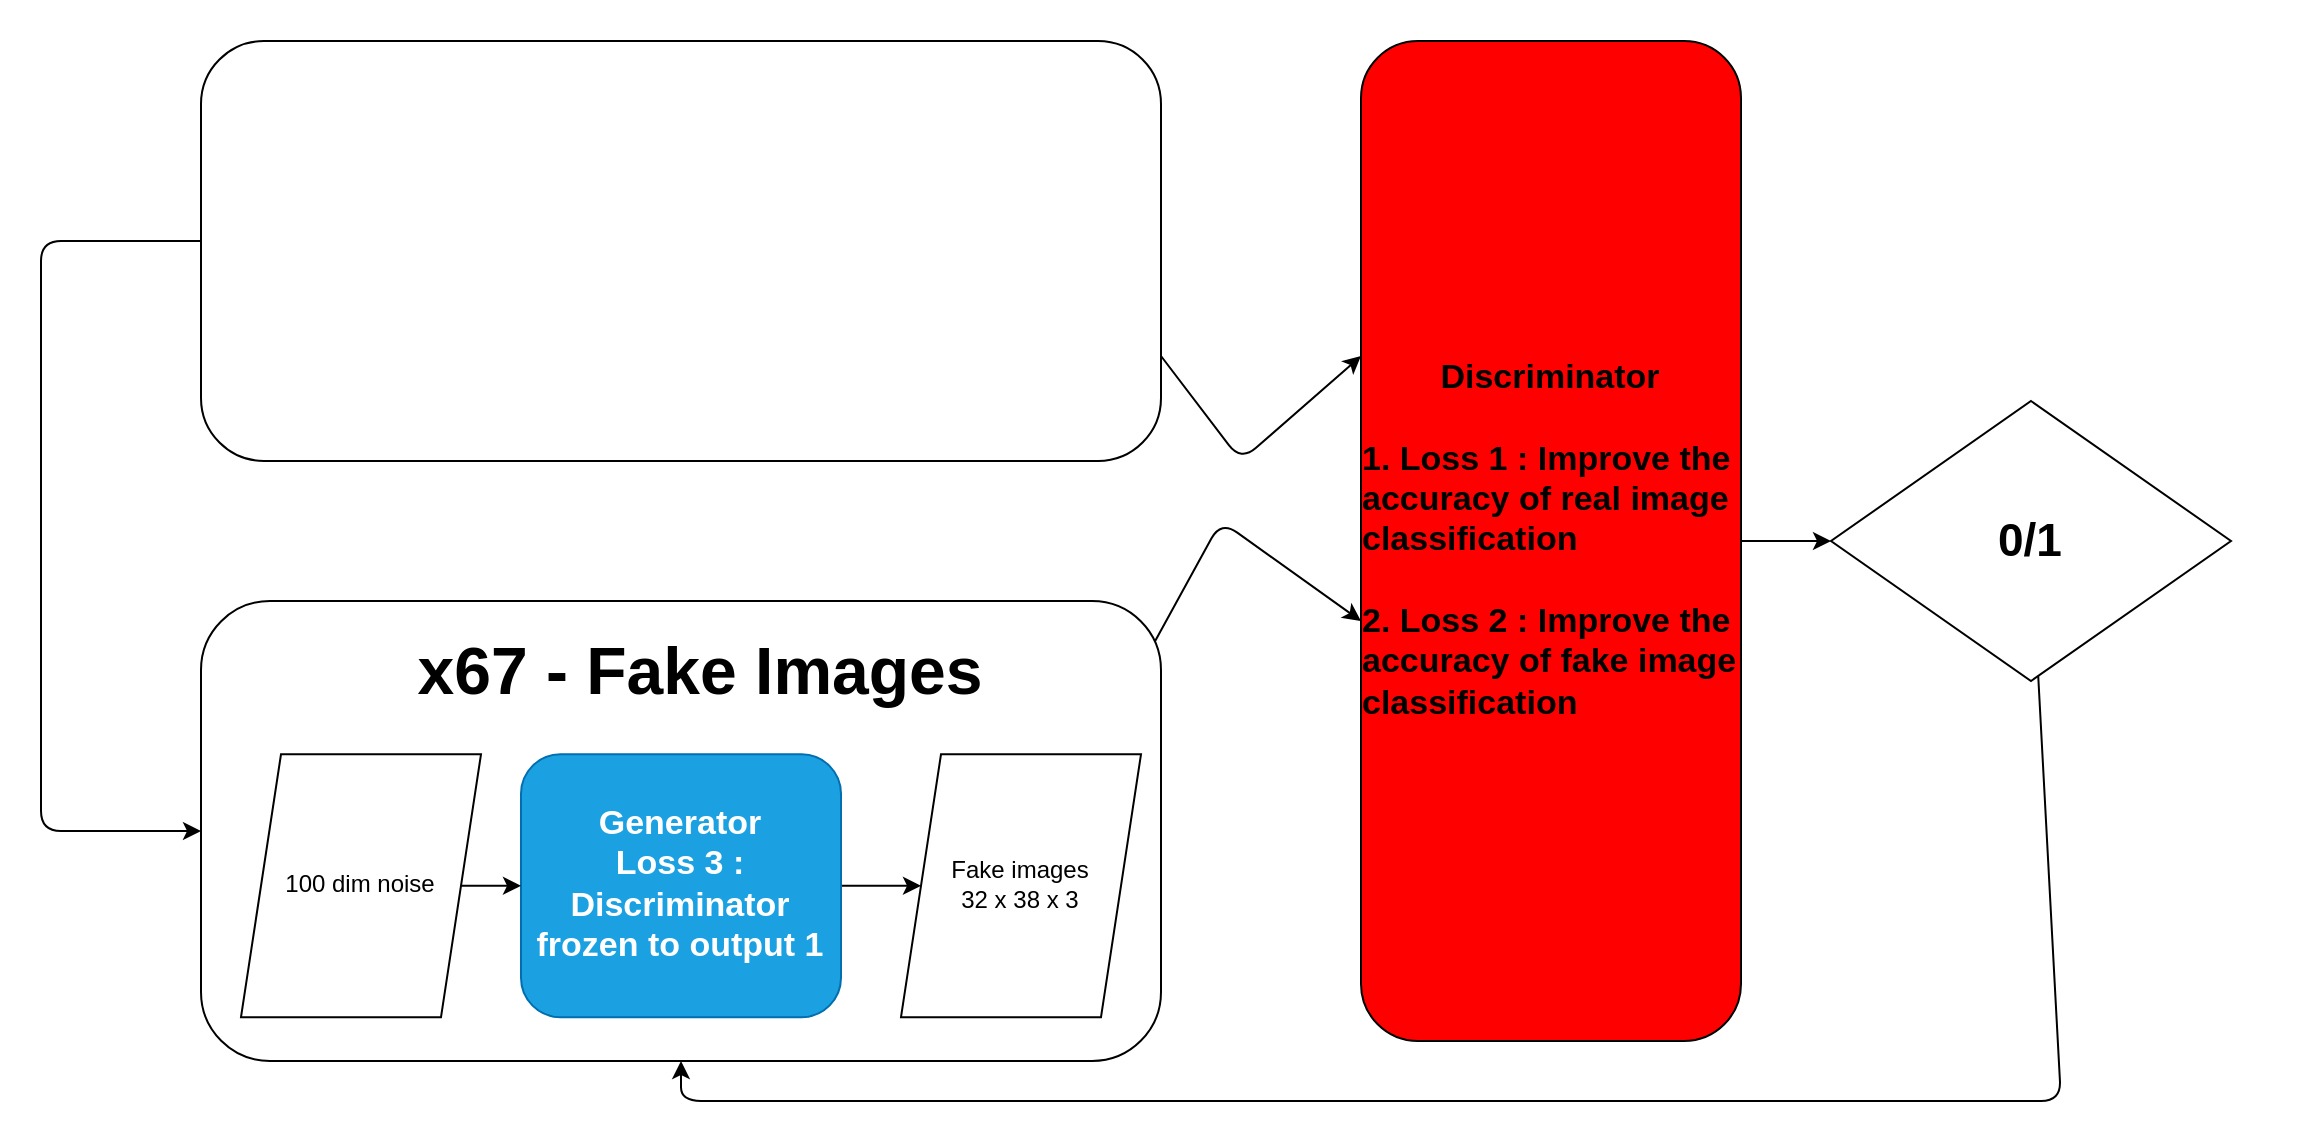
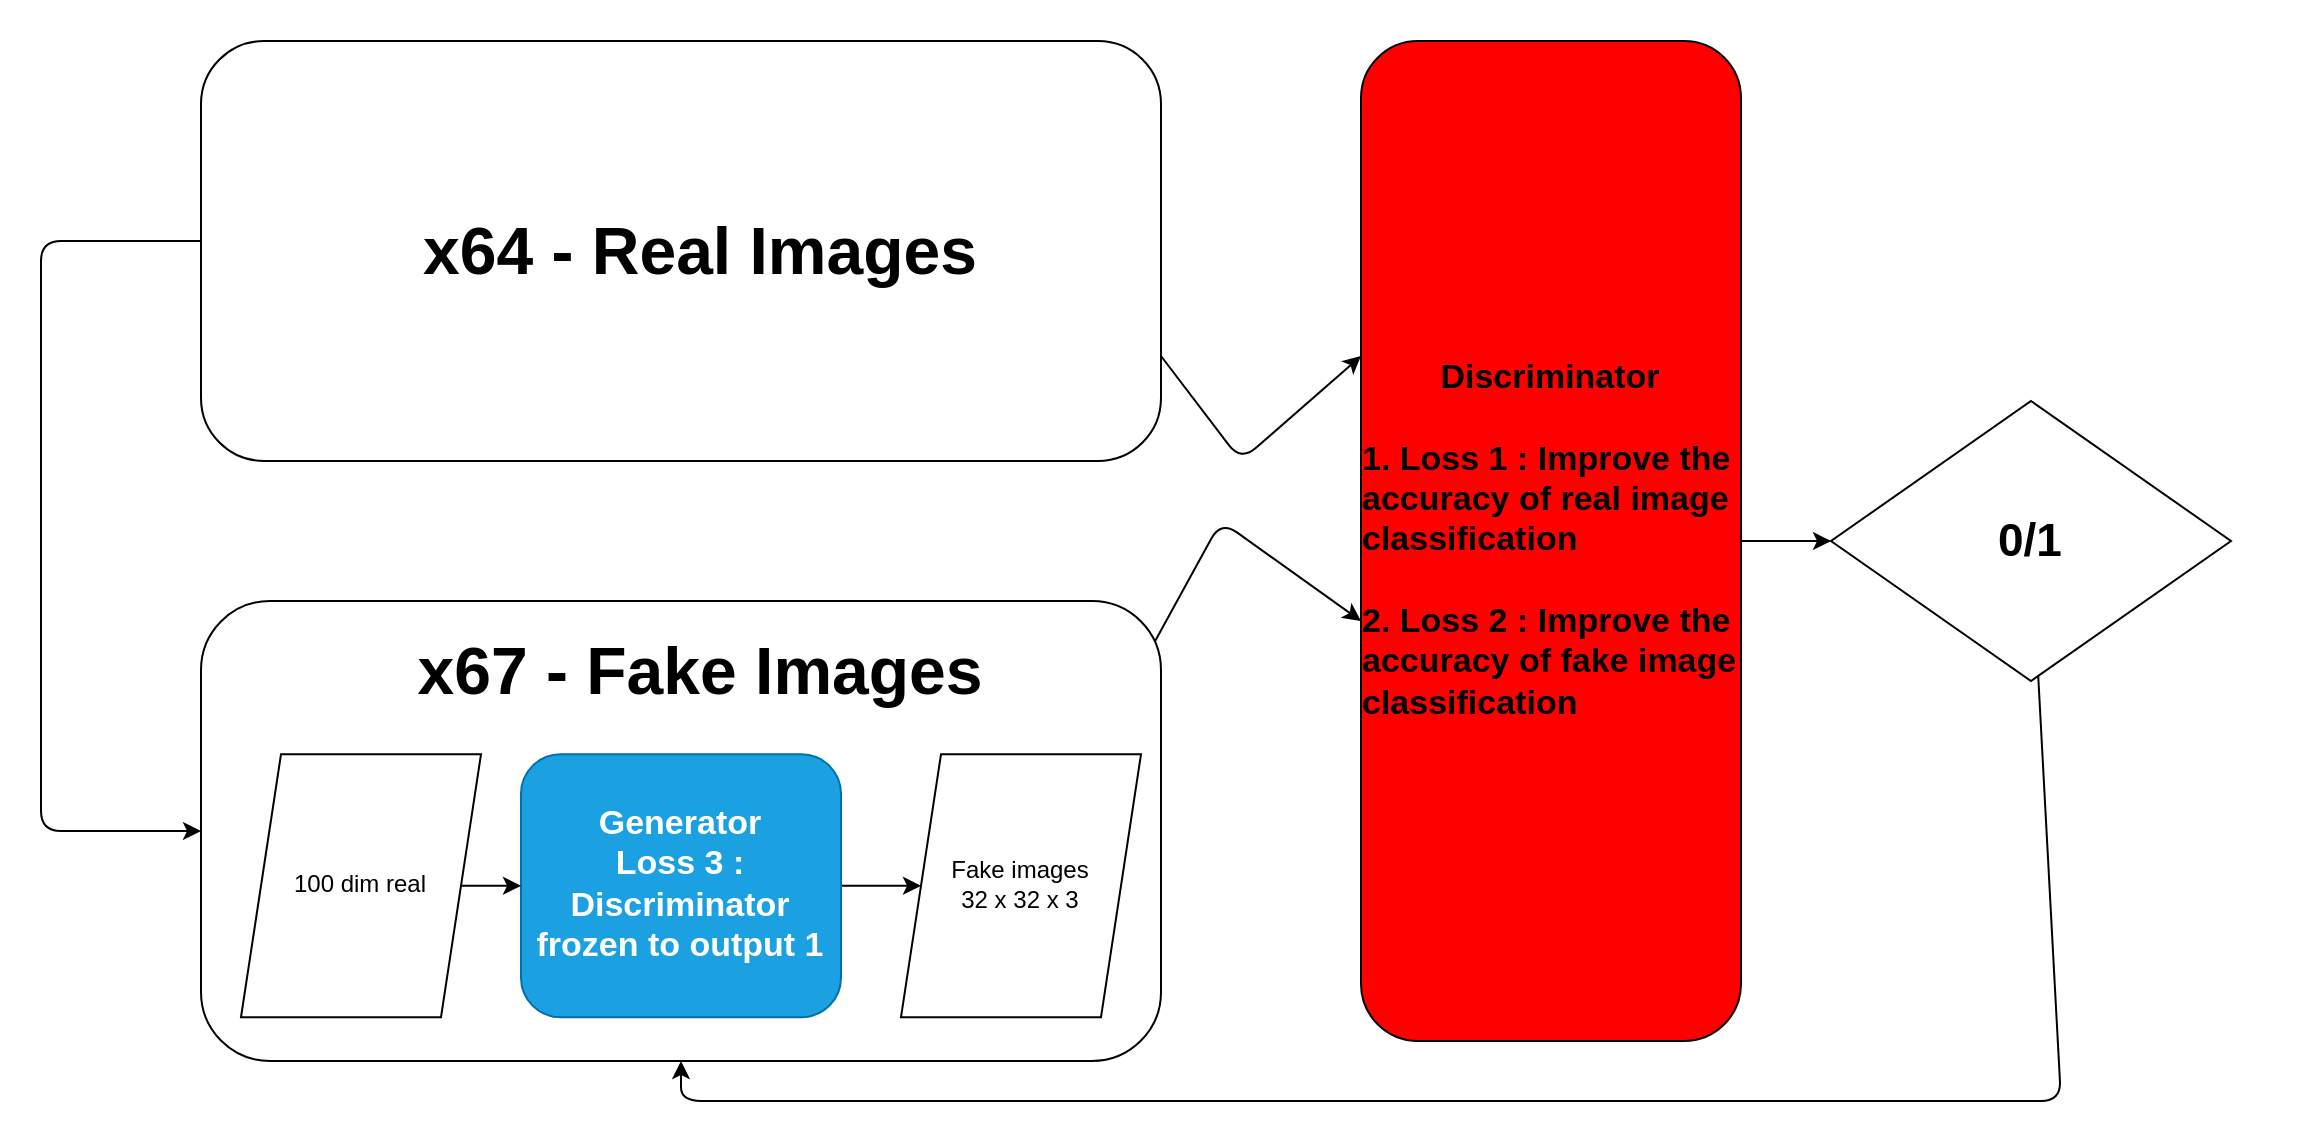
  <mxCell id="0" />
  <mxCell id="1" parent="0" />
  <mxCell id="2" value="" style="group" parent="1" vertex="1" connectable="0"><mxGeometry x="20" y="20" width="1110" height="530" as="geometry" /></mxCell>
  <mxCell id="3" value="" style="edgeStyle=none;html=1;entryX=0;entryY=0.58;entryDx=0;entryDy=0;entryPerimeter=0;" parent="2" source="14" target="5" edge="1"><mxGeometry relative="1" as="geometry"><Array as="points"><mxPoint x="590" y="240" /></Array></mxGeometry></mxCell>
  <mxCell id="4" style="edgeStyle=none;html=1;entryX=0;entryY=0.5;entryDx=0;entryDy=0;" parent="2" source="5" target="7" edge="1"><mxGeometry relative="1" as="geometry" /></mxCell>
  <mxCell id="5" value="&lt;font style=&quot;&quot;&gt;&lt;font style=&quot;&quot;&gt;&lt;b style=&quot;background-color: transparent;&quot;&gt;&lt;font style=&quot;font-size: 17px; color: light-dark(rgb(0, 0, 0), rgb(0, 0, 0));&quot;&gt;Discriminator&lt;/font&gt;&lt;/b&gt;&lt;br&gt;&lt;/font&gt;&lt;span style=&quot;font-size: 17px;&quot;&gt;&lt;b style=&quot;&quot;&gt;&lt;br&gt;&lt;div style=&quot;text-align: left;&quot;&gt;&lt;b style=&quot;background-color: transparent; font-size: 12px;&quot;&gt;&lt;font style=&quot;font-size: 17px; color: light-dark(rgb(0, 0, 0), rgb(0, 0, 0));&quot;&gt;1. Loss 1 : Improve the accuracy of real image classification&lt;/font&gt;&lt;/b&gt;&lt;/div&gt;&lt;/b&gt;&lt;/span&gt;&lt;/font&gt;&lt;div style=&quot;text-align: left;&quot;&gt;&lt;span style=&quot;font-size: 17px;&quot;&gt;&lt;b&gt;&lt;font style=&quot;color: light-dark(rgb(0, 0, 0), rgb(0, 0, 0));&quot;&gt;&lt;br&gt;&lt;/font&gt;&lt;/b&gt;&lt;/span&gt;&lt;/div&gt;&lt;b style=&quot;background-color: transparent;&quot;&gt;&lt;div style=&quot;text-align: left;&quot;&gt;&lt;b style=&quot;background-color: transparent;&quot;&gt;&lt;font style=&quot;font-size: 17px; color: light-dark(rgb(0, 0, 0), rgb(0, 0, 0));&quot;&gt;2. Loss 2 : Improve the accuracy of fake image classification&lt;/font&gt;&lt;/b&gt;&lt;/div&gt;&lt;/b&gt;" style="whiteSpace=wrap;html=1;rounded=1;strokeColor=light-dark(#000000,#FF00FF);fillColor=#FF0000;" parent="2" vertex="1"><mxGeometry x="660" width="190" height="500" as="geometry" /></mxCell>
  <mxCell id="6" style="edgeStyle=none;html=1;entryX=0.5;entryY=1;entryDx=0;entryDy=0;" parent="2" source="7" target="9" edge="1"><mxGeometry relative="1" as="geometry"><Array as="points"><mxPoint x="1010" y="530" /><mxPoint x="320" y="530" /></Array></mxGeometry></mxCell>
  <mxCell id="7" value="&lt;font style=&quot;font-size: 23px;&quot;&gt;&lt;b&gt;0/1&lt;/b&gt;&lt;/font&gt;" style="rhombus;whiteSpace=wrap;html=1;" parent="2" vertex="1"><mxGeometry x="895" y="180" width="200" height="140" as="geometry" /></mxCell>
  <mxCell id="8" value="" style="group" parent="2" vertex="1" connectable="0"><mxGeometry x="80" y="280" width="480" height="230" as="geometry" /></mxCell>
  <mxCell id="9" value="" style="rounded=1;whiteSpace=wrap;html=1;" parent="8" vertex="1"><mxGeometry width="480" height="230.0" as="geometry" /></mxCell>
  <mxCell id="10" value="" style="edgeStyle=none;html=1;entryX=0;entryY=0.5;entryDx=0;entryDy=0;" parent="8" source="11" target="14" edge="1"><mxGeometry relative="1" as="geometry"><mxPoint x="380" y="120.476" as="targetPoint" /></mxGeometry></mxCell>
  <mxCell id="11" value="Generator&lt;div&gt;Loss 3 : Discriminator frozen to output 1&lt;/div&gt;" style="whiteSpace=wrap;html=1;fillColor=#1ba1e2;fontColor=#ffffff;strokeColor=#006EAF;fontStyle=1;fontSize=17;rounded=1" parent="8" vertex="1"><mxGeometry x="160" y="76.667" width="160" height="131.429" as="geometry" /></mxCell>
  <mxCell id="12" style="edgeStyle=none;html=1;entryX=0;entryY=0.5;entryDx=0;entryDy=0;" parent="8" source="13" target="11" edge="1"><mxGeometry relative="1" as="geometry" /></mxCell>
- <mxCell id="13" value="100 dim noise" style="shape=parallelogram;perimeter=parallelogramPerimeter;whiteSpace=wrap;html=1;fixedSize=1;" parent="8" vertex="1"><mxGeometry x="20" y="76.667" width="120" height="131.429" as="geometry" /></mxCell>
- <mxCell id="14" value="Fake images&lt;div&gt;32 x 38 x 3&lt;/div&gt;" style="shape=parallelogram;perimeter=parallelogramPerimeter;whiteSpace=wrap;html=1;fixedSize=1;" parent="8" vertex="1"><mxGeometry x="350" y="76.667" width="120" height="131.429" as="geometry" /></mxCell>
+ <mxCell id="13" value="100 dim real" style="shape=parallelogram;perimeter=parallelogramPerimeter;whiteSpace=wrap;html=1;fixedSize=1;" parent="8" vertex="1"><mxGeometry x="20" y="76.667" width="120" height="131.429" as="geometry" /></mxCell>
+ <mxCell id="14" value="Fake images&lt;div&gt;32 x 32 x 3&lt;/div&gt;" style="shape=parallelogram;perimeter=parallelogramPerimeter;whiteSpace=wrap;html=1;fixedSize=1;" parent="8" vertex="1"><mxGeometry x="350" y="76.667" width="120" height="131.429" as="geometry" /></mxCell>
  <mxCell id="15" value="&lt;font style=&quot;font-size: 33px;&quot;&gt;&lt;b&gt;x67 - Fake Images&lt;/b&gt;&lt;/font&gt;" style="text;strokeColor=none;align=center;fillColor=none;html=1;verticalAlign=middle;whiteSpace=wrap;rounded=0;" parent="8" vertex="1"><mxGeometry x="100" y="18.181" width="300" height="32.857" as="geometry" /></mxCell>
  <mxCell id="16" value="" style="group" parent="2" vertex="1" connectable="0"><mxGeometry x="80" width="480" height="210" as="geometry" /></mxCell>
  <mxCell id="17" value="" style="rounded=1;whiteSpace=wrap;html=1;" parent="16" vertex="1"><mxGeometry width="480" height="210" as="geometry" /></mxCell>
+ <mxCell id="18" value="&lt;font style=&quot;font-size: 33px;&quot;&gt;&lt;b&gt;x64 - Real Images&lt;/b&gt;&lt;/font&gt;" style="text;strokeColor=none;align=center;fillColor=none;html=1;verticalAlign=middle;whiteSpace=wrap;rounded=0;" parent="16" vertex="1"><mxGeometry x="100" y="90" width="300" height="30" as="geometry" /></mxCell>
  <mxCell id="19" style="edgeStyle=none;html=1;entryX=0;entryY=0.315;entryDx=0;entryDy=0;entryPerimeter=0;exitX=1;exitY=0.75;exitDx=0;exitDy=0;" parent="2" source="17" target="5" edge="1"><mxGeometry relative="1" as="geometry"><Array as="points"><mxPoint x="600" y="210" /></Array></mxGeometry></mxCell>
  <mxCell id="20" style="edgeStyle=none;html=1;entryX=0;entryY=0.5;entryDx=0;entryDy=0;" parent="2" target="9" edge="1"><mxGeometry relative="1" as="geometry"><mxPoint x="80" y="100" as="sourcePoint" /><Array as="points"><mxPoint y="100" /><mxPoint y="280" /><mxPoint y="395" /></Array></mxGeometry></mxCell>
